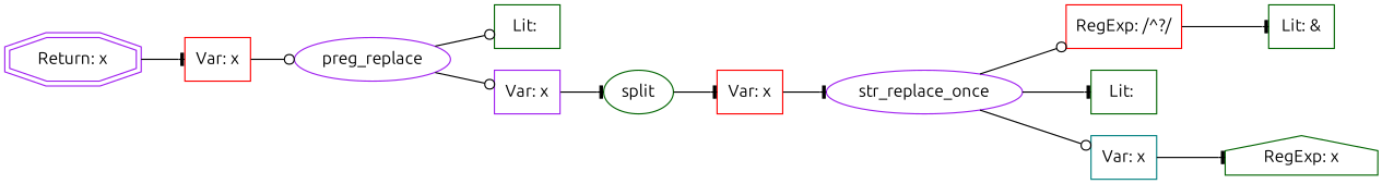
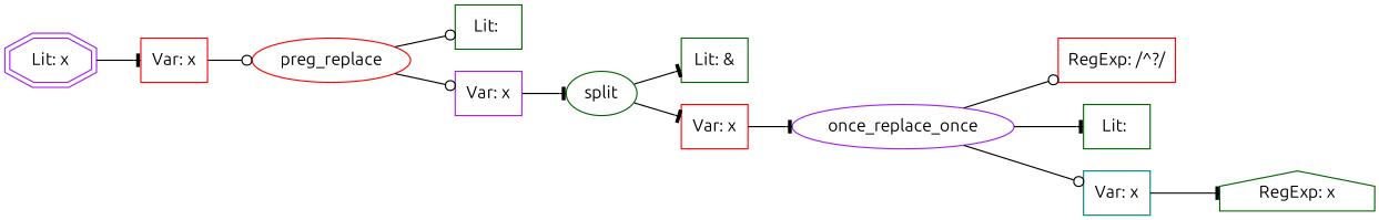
  digraph {
    fontname=Ubuntu
    rankdir=LR
    node [color=darkgreen fontname=Ubuntu shape=box]
    edge [arrowhead=tee fontname=Ubuntu]
    n1 [label="RegExp: x" shape=house]
-   n2 [color=purple label=str_replace_once shape=ellipse]
+   n2 [color=purple label=once_replace_once shape=ellipse]
    n3 [color=red label="RegExp: /^\?/"]
    n4 [label="Lit: "]
    n5 [color=teal label="Var: x"]
    n6 [label=split shape=ellipse]
    n7 [label="Lit: &"]
    n8 [color=red label="Var: x"]
-   n9 [color=purple label=preg_replace shape=ellipse]
+   n9 [color=red label=preg_replace shape=ellipse]
    n10 [label="Lit: "]
    n11 [color=purple label="Var: x"]
    n12 [color=red label="Var: x"]
-   n13 [color=purple label="Return: x" shape=doubleoctagon]
+   n13 [color=purple label="Lit: x" shape=doubleoctagon]
    n2 -> n3 [arrowhead=odot]
    n2 -> n4
    n2 -> n5 [arrowhead=odot]
    n5 -> n1
-   n3 -> n7
+   n6 -> n7
    n6 -> n8
    n8 -> n2
    n9 -> n10 [arrowhead=odot]
    n9 -> n11 [arrowhead=odot]
    n11 -> n6
    n12 -> n9 [arrowhead=odot]
    n13 -> n12
  }
